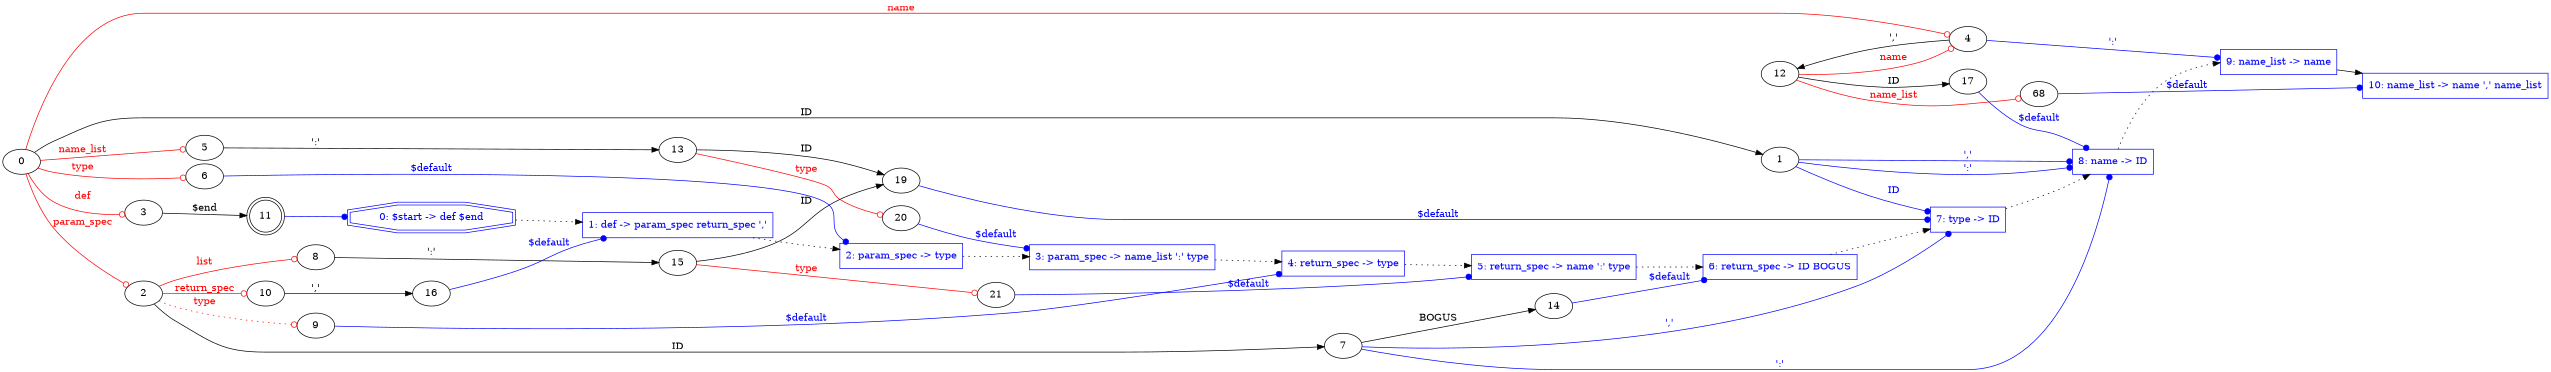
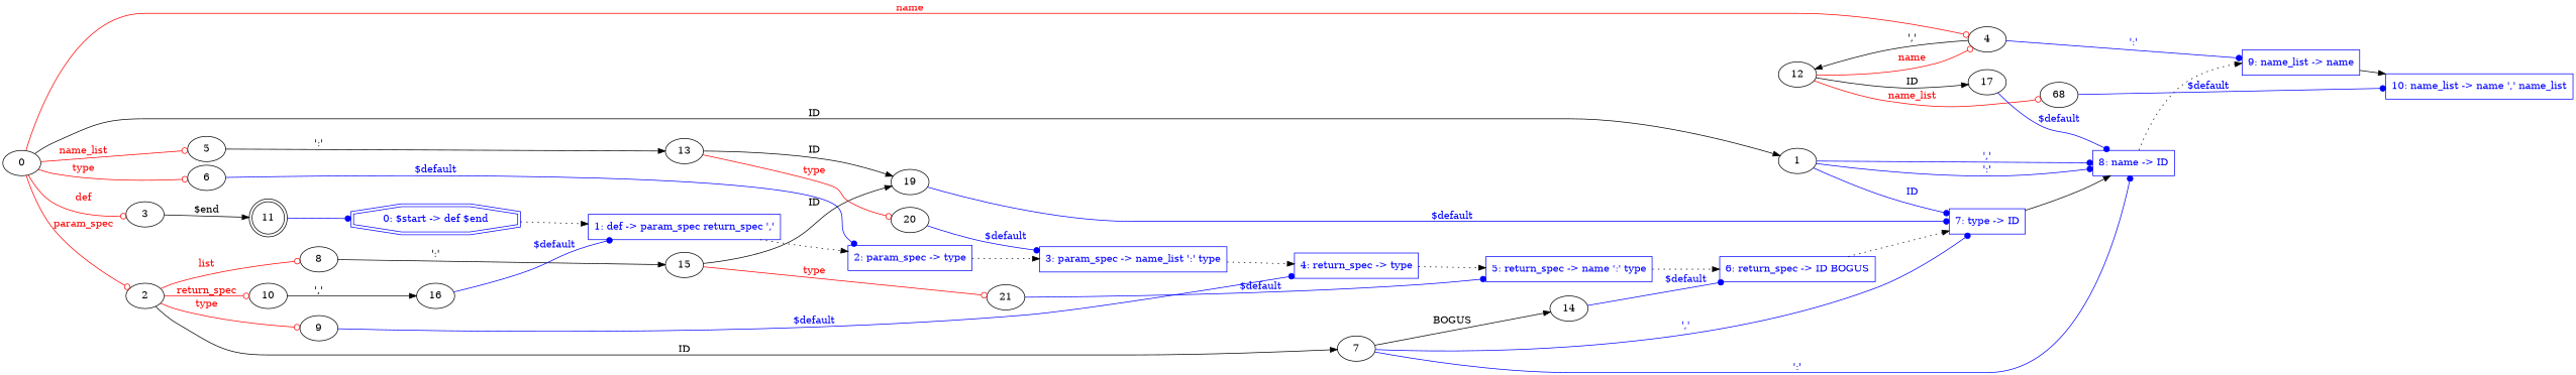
  digraph {
    rankdir=LR
    n1 [color=blue fontcolor=blue label="0: $start -> def $end" shape=doubleoctagon]
    n2 [color=blue fontcolor=blue label="1: def -> param_spec return_spec ','" shape=box]
    n3 [color=blue fontcolor=blue label="2: param_spec -> type" shape=box]
    n4 [color=blue fontcolor=blue label="3: param_spec -> name_list ':' type" shape=box]
    n5 [color=blue fontcolor=blue label="4: return_spec -> type" shape=box]
    n6 [color=blue fontcolor=blue label="5: return_spec -> name ':' type" shape=box]
    n7 [color=blue fontcolor=blue label="6: return_spec -> ID BOGUS" shape=box]
    n8 [color=blue fontcolor=blue label="7: type -> ID" shape=box]
    n9 [color=blue fontcolor=blue label="8: name -> ID" shape=box]
    n10 [color=blue fontcolor=blue label="9: name_list -> name" shape=box]
    n11 [color=blue fontcolor=blue label="10: name_list -> name ',' name_list" shape=box]
    0
    1
    2
    3
    5
    4
    6
    7
    8
    10
    9
    11 [shape=doublecircle]
    13
    12
    14
    15
    16
    19
    20
    17
    n32 [label=68]
    21
    n1 -> n2 [style=dotted]
    n2 -> n3 [style=dotted]
    n3 -> n4 [style=dotted]
    n4 -> n5 [style=dotted]
    n5 -> n6 [style=dotted]
    n6 -> n7 [style=dotted]
    n7 -> n8 [style=dotted]
-   n8 -> n9 [style=dotted]
+   n8 -> n9 [style=solid]
    n9 -> n10 [style=dotted]
    n10 -> n11 [style=solid]
    0 -> 1 [label=ID]
    0 -> 2 [arrowhead=odot color=red fontcolor=red label=param_spec]
    0 -> 3 [arrowhead=odot color=red fontcolor=red label=def]
    0 -> 5 [arrowhead=odot color=red fontcolor=red label=name_list]
    0 -> 4 [arrowhead=odot color=red fontcolor=red label=name]
    0 -> 6 [arrowhead=odot color=red fontcolor=red label=type]
    1 -> n8 [arrowhead=dot color=blue fontcolor=blue label=ID]
    1 -> n9 [arrowhead=dot color=blue fontcolor=blue label="','"]
    1 -> n9 [arrowhead=dot color=blue fontcolor=blue label="':'"]
    2 -> 7 [label=ID]
    2 -> 8 [arrowhead=odot color=red fontcolor=red label=list]
    2 -> 10 [arrowhead=odot color=red fontcolor=red label=return_spec]
-   2 -> 9 [arrowhead=odot color=red fontcolor=red label=type style=dotted]
+   2 -> 9 [arrowhead=odot color=red fontcolor=red label=type]
    3 -> 11 [label="$end"]
    5 -> 13 [label="':'"]
    4 -> n10 [arrowhead=dot color=blue fontcolor=blue label="':'"]
    4 -> 12 [label="','"]
    6 -> n3 [arrowhead=dot color=blue fontcolor=blue label="$default"]
    7 -> n8 [arrowhead=dot color=blue fontcolor=blue label="','"]
    7 -> n9 [arrowhead=dot color=blue fontcolor=blue label="':'"]
    7 -> 14 [label=BOGUS]
    8 -> 15 [label="':'"]
    10 -> 16 [label="','"]
    9 -> n5 [arrowhead=dot color=blue fontcolor=blue label="$default"]
    11 -> n1 [arrowhead=dot color=blue]
    13 -> 19 [label=ID]
    13 -> 20 [arrowhead=odot color=red fontcolor=red label=type]
    12 -> 4 [arrowhead=odot color=red fontcolor=red label=name]
    12 -> 17 [label=ID]
    12 -> n32 [arrowhead=odot color=red fontcolor=red label=name_list]
    14 -> n7 [arrowhead=dot color=blue fontcolor=blue label="$default"]
    15 -> 19 [label=ID]
    15 -> 21 [arrowhead=odot color=red fontcolor=red label=type]
    16 -> n2 [arrowhead=dot color=blue fontcolor=blue label="$default"]
    19 -> n8 [arrowhead=dot color=blue fontcolor=blue label="$default"]
    20 -> n4 [arrowhead=dot color=blue fontcolor=blue label="$default"]
    17 -> n9 [arrowhead=dot color=blue fontcolor=blue label="$default"]
    n32 -> n11 [arrowhead=dot color=blue fontcolor=blue label="$default"]
    21 -> n6 [arrowhead=dot color=blue fontcolor=blue label="$default"]
  }
